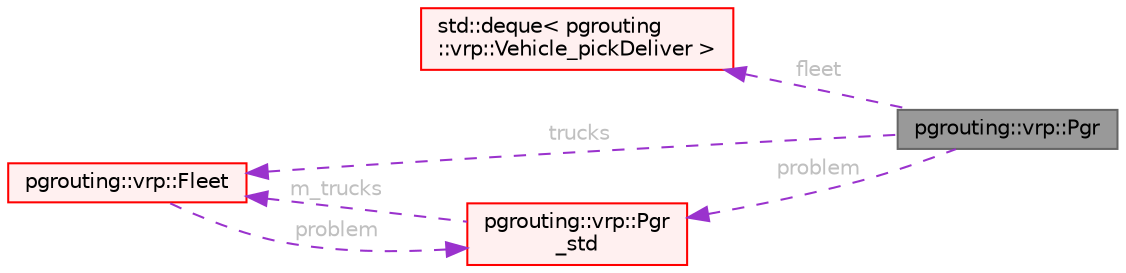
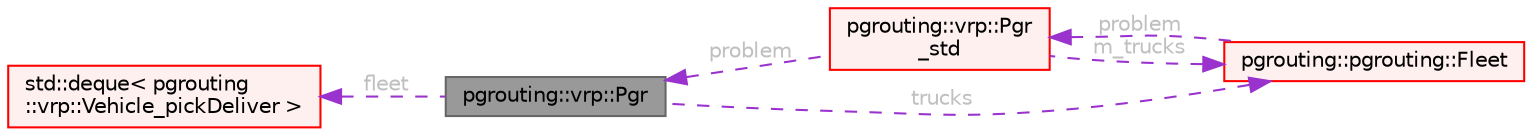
  digraph {
    rankdir=LR
    node [color=red fillcolor="#FFF0F0" fontname=Helvetica fontsize=10 shape=box style=filled]
    edge [color=darkorchid3 dir=back fontcolor=grey fontname=Helvetica fontsize=10 labelfontname=Helvetica labelfontsize=10 style=dashed]
    n1 [color=gray40 fillcolor=grey60 fontcolor=black height=0.2 label="pgrouting::vrp::Pgr" width=0.4]
    n2 [height=0.2 label="std::deque\< pgrouting\l::vrp::Vehicle_pickDeliver \>" width=0.4]
-   n3 [height=0.2 label="pgrouting::vrp::Fleet" width=0.4]
+   n3 [height=0.2 label="pgrouting::pgrouting::Fleet" width=0.4]
    n4 [height=0.2 label="pgrouting::vrp::Pgr\l_std" width=0.4]
    n2 -> n1 [label=" fleet"]
    n3 -> n1 [label=" trucks"]
    n3 -> n4 [label=" m_trucks"]
-   n4 -> n1 [label=" problem"]
+   n1 -> n4 [label=" problem"]
    n4 -> n3 [label=" problem"]
  }
